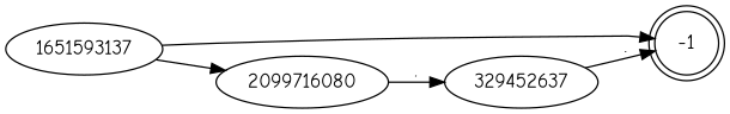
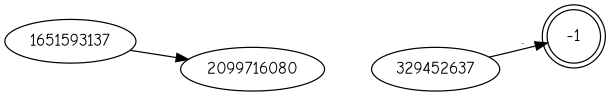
  digraph {
    fontname="Comic Neue"
    rankdir=LR
    node [fontname="Comic Neue"]
    edge [fontname="Comic Neue"]
    -1 [shape=doublecircle]
    1651593137
    n3 [label=2099716080]
    329452637
-   1651593137 -> -1
    1651593137 -> n3
-   n3 -> 329452637 [label="."]
    329452637 -> -1 [label="."]
  }
